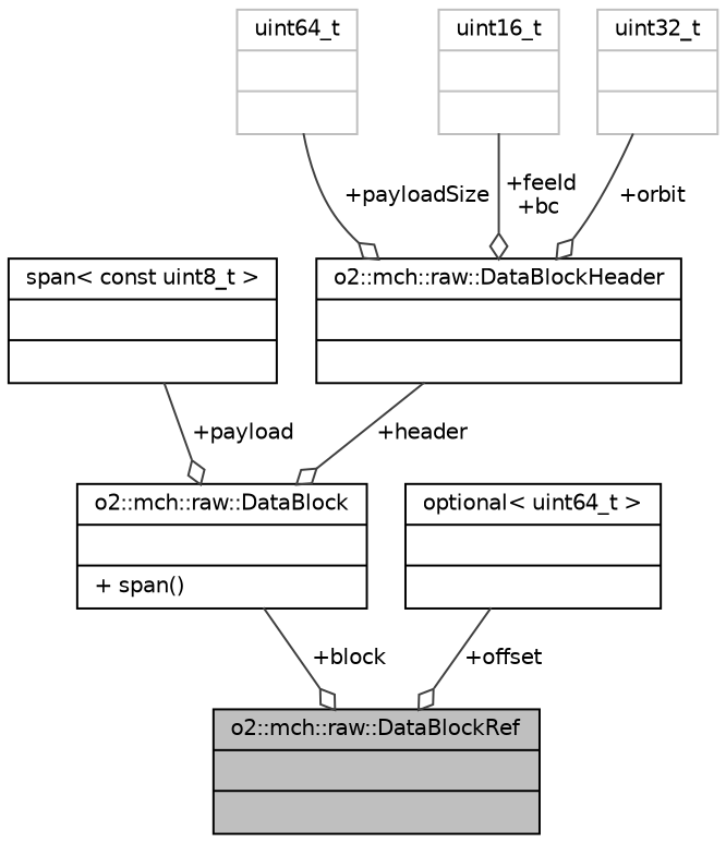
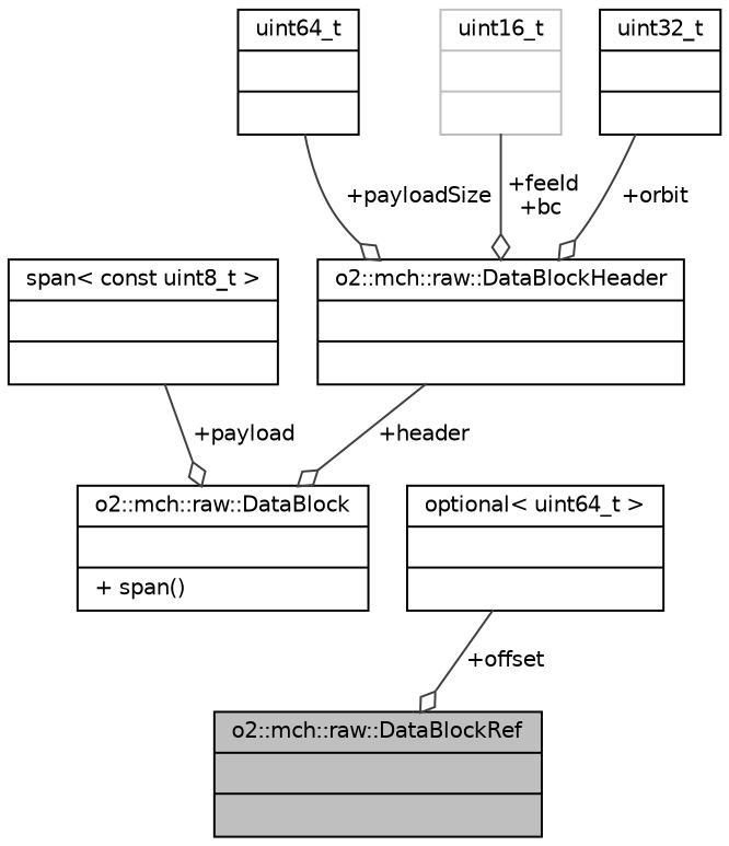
  digraph {
    node [color=black fontname=Helvetica fontsize=10 shape=record]
    edge [arrowhead=odiamond color=grey25 fontname=Helvetica fontsize=10 labelfontname=Helvetica labelfontsize=10 style=solid]
    n1 [fillcolor=grey75 fontcolor=black height=0.2 label="{o2::mch::raw::DataBlockRef\n||}" style=filled width=0.4]
    n2 [height=0.2 label="{o2::mch::raw::DataBlock\n||+ span()\l}" width=0.4]
    n3 [height=0.2 label="{span\< const uint8_t \>\n||}" width=0.4]
    n4 [height=0.2 label="{o2::mch::raw::DataBlockHeader\n||}" width=0.4]
-   n5 [color=grey75 height=0.2 label="{uint64_t\n||}" width=0.4]
+   n5 [height=0.2 label="{uint64_t\n||}" width=0.4]
    n6 [color=grey75 height=0.2 label="{uint16_t\n||}" width=0.4]
-   n7 [color=grey75 height=0.2 label="{uint32_t\n||}" width=0.4]
+   n7 [height=0.2 label="{uint32_t\n||}" width=0.4]
    n8 [height=0.2 label="{optional\< uint64_t \>\n||}" width=0.4]
-   n2 -> n1 [label=" +block"]
    n3 -> n2 [label=" +payload"]
    n4 -> n2 [label=" +header"]
    n5 -> n4 [label=" +payloadSize"]
    n6 -> n4 [label=" +feeId\n+bc"]
    n7 -> n4 [label=" +orbit"]
    n8 -> n1 [label=" +offset"]
  }
